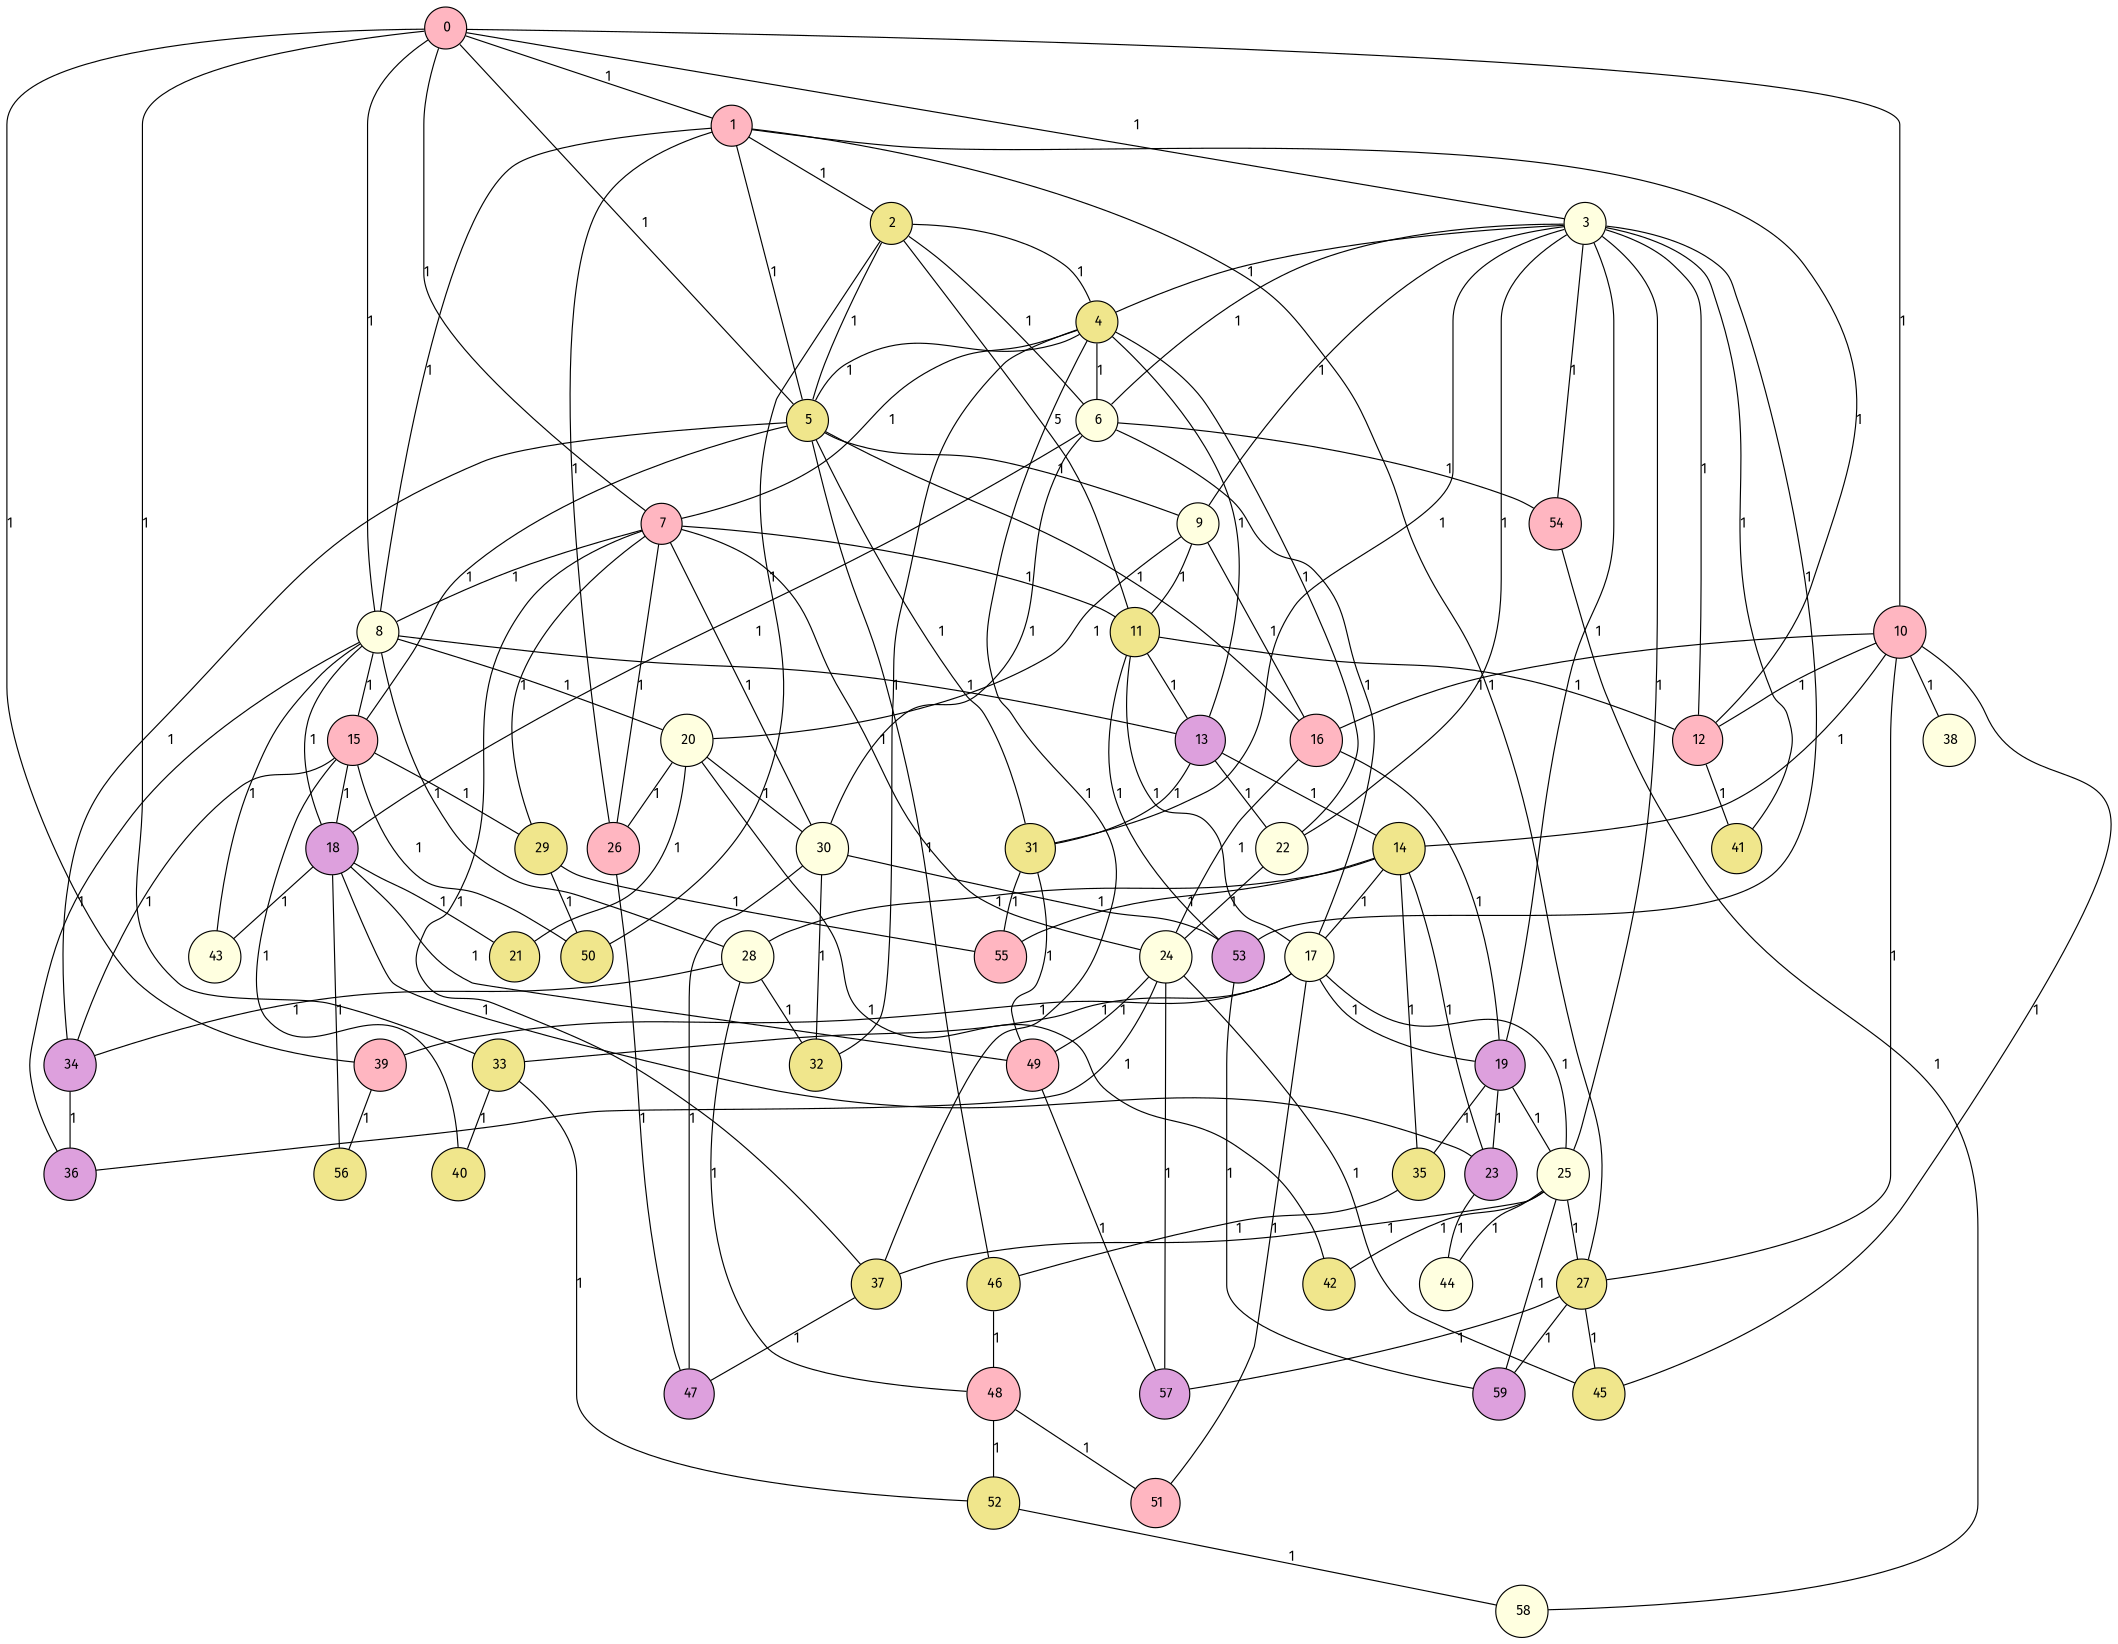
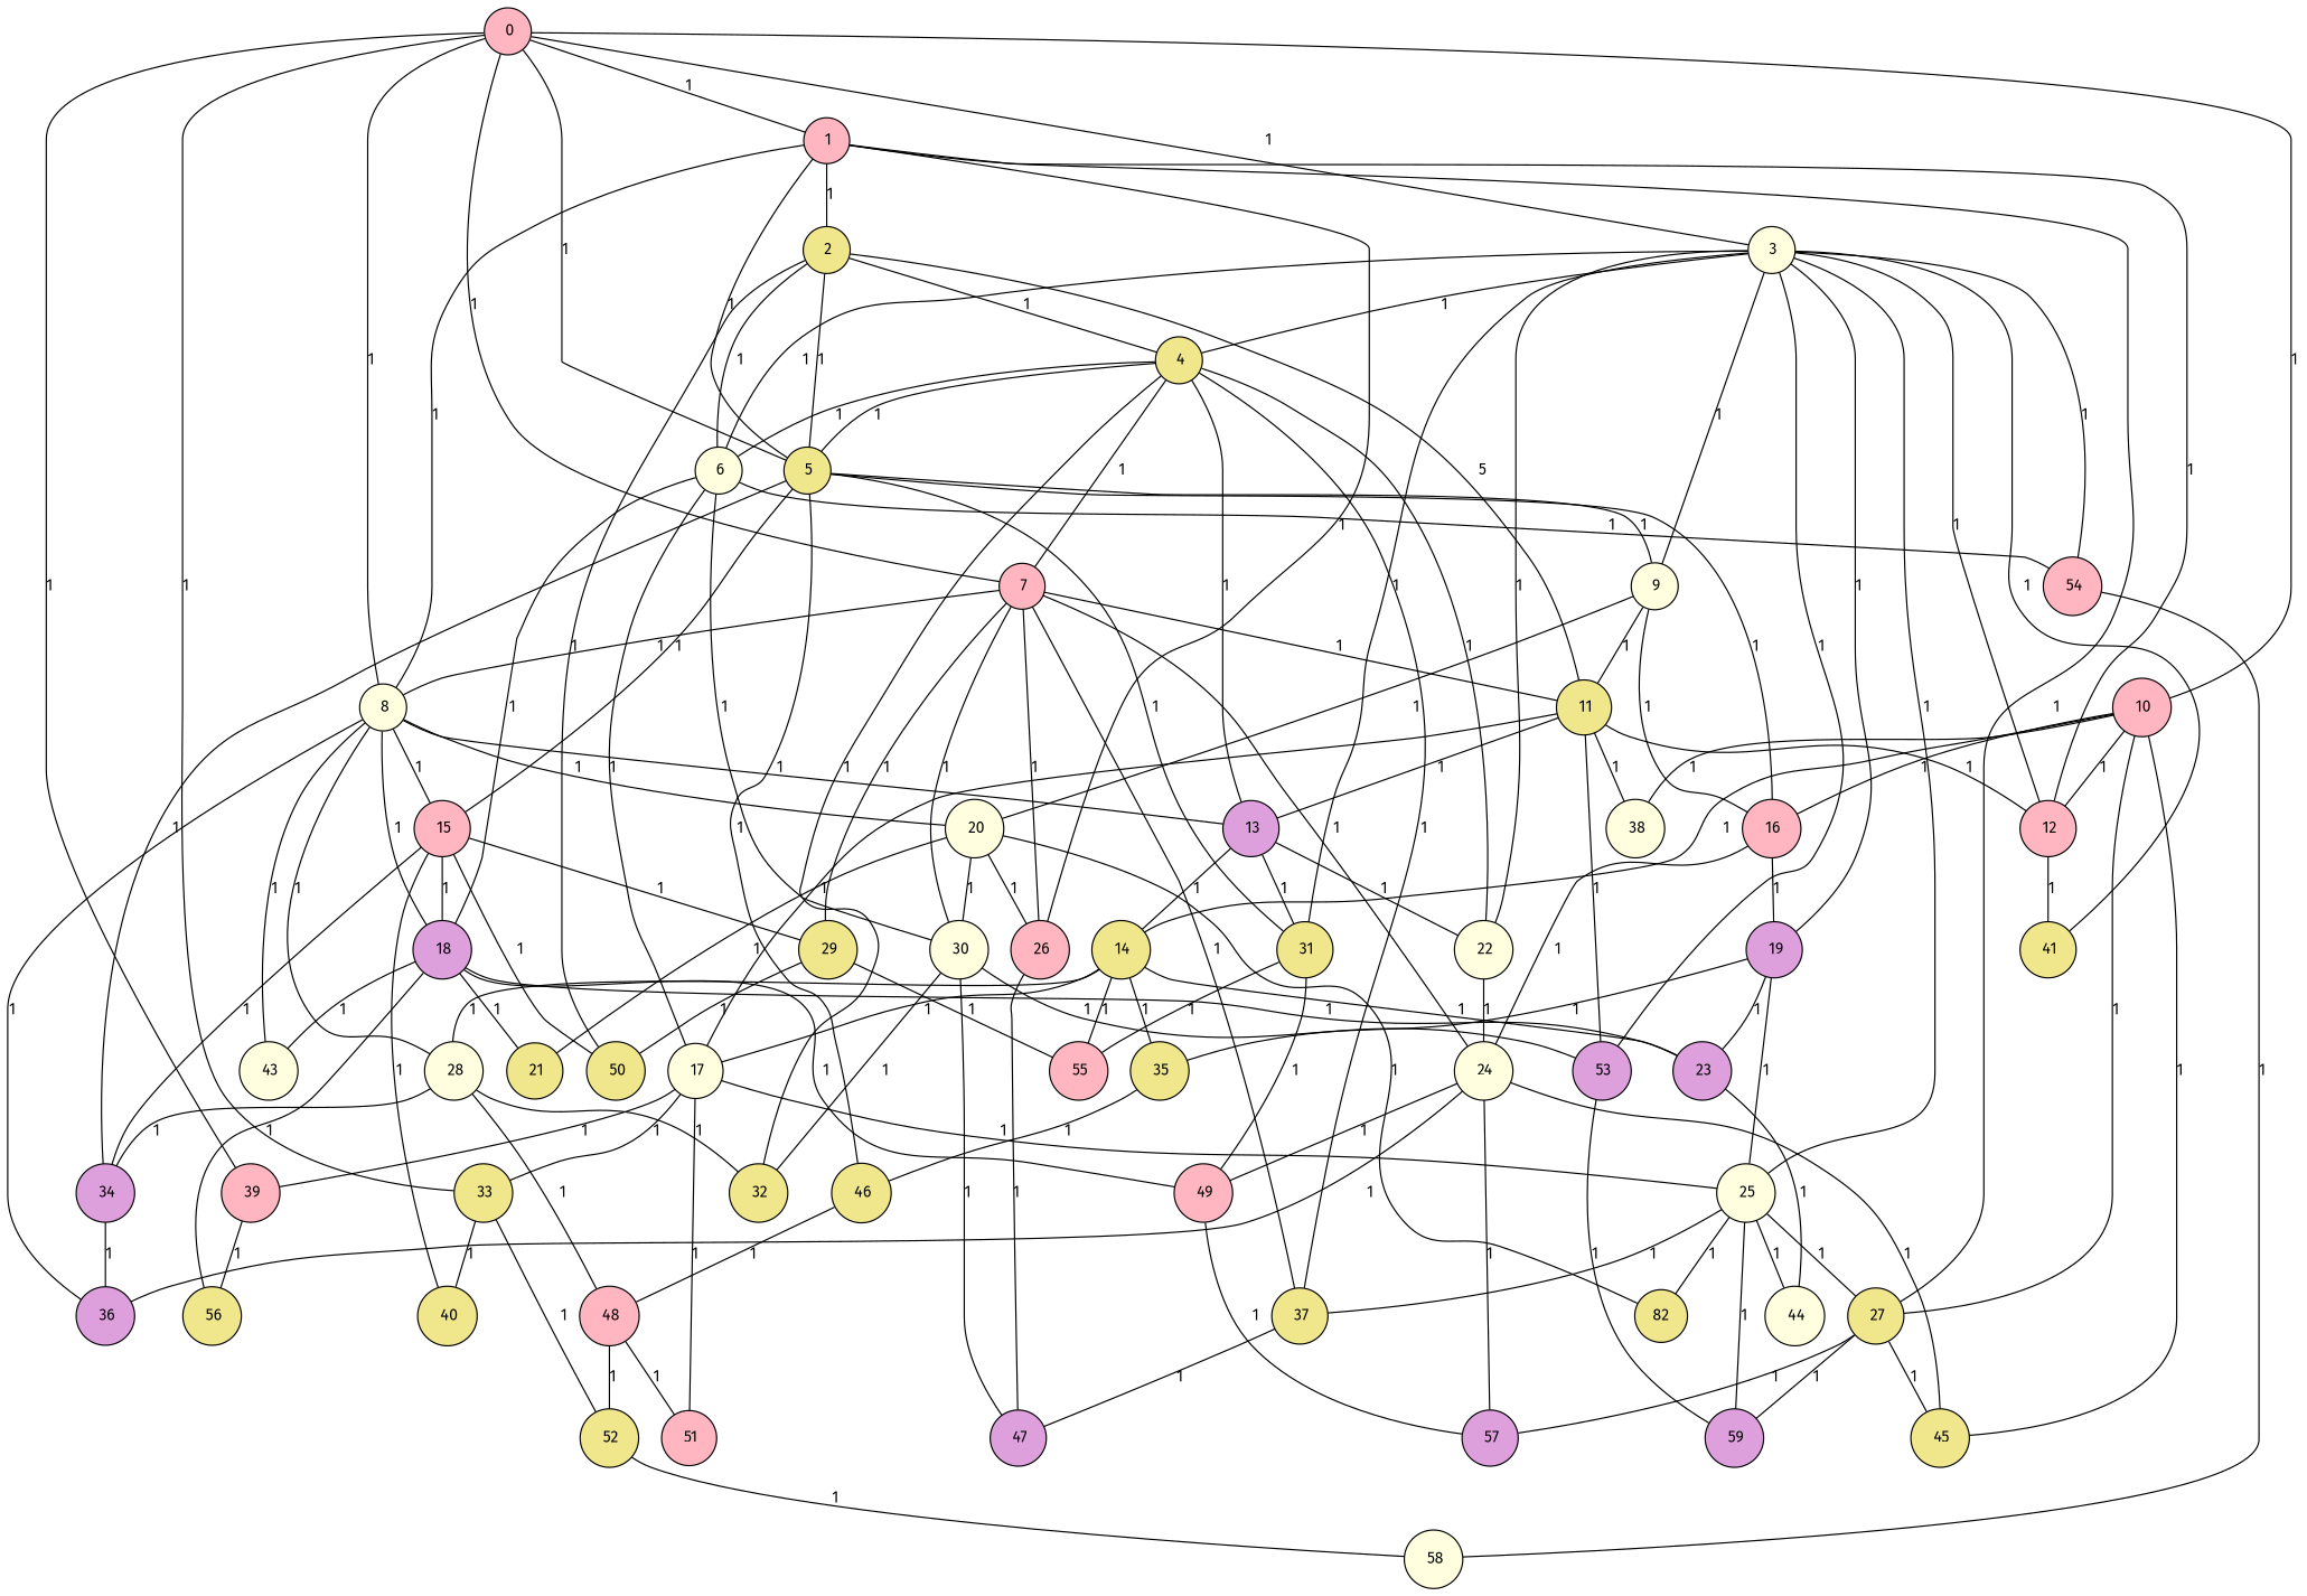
  graph {
    fixedsize="true;"
    fontname="Fira Sans"
    node [color=black fillcolor=khaki fontname="Fira Sans" fontsize=12 hight=.12 shape=circle style=filled]
    edge [fontname="Fira Sans" fontsize=12]
    n1 [fillcolor=lightpink label=" 0" width=.12]
    n2 [fillcolor=lightpink label=" 1" width=.12]
    n3 [fillcolor=lightyellow label=" 3" width=.12]
    n4 [fillcolor=lightpink label=" 7" width=.12]
    n5 [fillcolor=lightyellow label=" 8" width=.12]
    n6 [fillcolor=lightpink label=" 10" width=.12]
    n7 [label=" 33" width=.12]
    n8 [fillcolor=lightpink label=" 39" width=.12]
    n9 [label=" 5" width=.12]
    n10 [label=" 2" width=.12]
    n11 [fillcolor=lightpink label=" 26" width=.12]
    n12 [label=" 27" width=.12]
    n13 [fillcolor=lightpink label=" 12" width=.12]
    n14 [label=" 4" width=.12]
    n15 [fillcolor=lightyellow label=" 6" width=.12]
    n16 [fillcolor=lightyellow label=" 9" width=.12]
    n17 [fillcolor=plum label=" 19" width=.12]
    n18 [fillcolor=lightyellow label=" 22" width=.12]
    n19 [fillcolor=lightyellow label=" 25" width=.12]
    n20 [label=" 31" width=.12]
    n21 [label=" 41" width=.12]
    n22 [fillcolor=plum label=" 53" width=.12]
    n23 [fillcolor=lightpink label=" 54" width=.12]
    n24 [fillcolor=plum label=" 13" width=.12]
    n25 [label=" 32" width=.12]
    n26 [label=" 37" width=.12]
    n27 [label=" 11" width=.12]
    n28 [fillcolor=lightyellow label=" 30" width=.12]
    n29 [fillcolor=lightyellow label=" 24" width=.12]
    n30 [label=" 29" width=.12]
    n31 [fillcolor=lightpink label=" 15" width=.12]
    n32 [fillcolor=plum label=" 18" width=.12]
    n33 [fillcolor=lightyellow label=" 20" width=.12]
    n34 [fillcolor=lightyellow label=" 28" width=.12]
    n35 [fillcolor=plum label=" 36" width=.12]
    n36 [fillcolor=lightyellow label=" 43" width=.12]
    n37 [fillcolor=lightpink label=" 16" width=.12]
    n38 [label=" 14" width=.12]
    n39 [fillcolor=lightyellow label=" 38" width=.12]
    n40 [label=" 45" width=.12]
    n41 [label=" 40" width=.12]
    n42 [label=" 52" width=.12]
    n43 [label=" 56" width=.12]
    n44 [label=" 50" width=.12]
    n45 [fillcolor=plum label=" 34" width=.12]
    n46 [label=" 46" width=.12]
    n47 [fillcolor=plum label=" 47" width=.12]
    n48 [fillcolor=plum label=" 57" width=.12]
    n49 [fillcolor=plum label=" 59" width=.12]
    n50 [fillcolor=lightyellow label=" 17" width=.12]
    n51 [fillcolor=plum label=" 23" width=.12]
    n52 [label=" 35" width=.12]
-   n53 [label=" 42" width=.12]
+   n53 [label=82 width=.12]
    n54 [fillcolor=lightyellow label=" 44" width=.12]
    n55 [fillcolor=lightpink label=" 55" width=.12]
    n56 [fillcolor=lightpink label=" 49" width=.12]
    n57 [fillcolor=lightyellow label=" 58" width=.12]
    n58 [fillcolor=lightpink label=" 48" width=.12]
    n59 [fillcolor=lightpink label=" 51" width=.12]
    n60 [label=" 21" width=.12]
    n1 -- n2 [label=1]
    n1 -- n3 [label=1]
    n1 -- n4 [label=1]
    n1 -- n5 [label=1]
    n1 -- n6 [label=1]
    n1 -- n7 [label=1]
    n1 -- n8 [label=1]
    n1 -- n9 [label=1]
    n2 -- n5 [label=1]
    n2 -- n9 [label=1]
    n2 -- n10 [label=1]
    n2 -- n11 [label=1]
    n2 -- n12 [label=1]
    n2 -- n13 [label=1]
    n3 -- n13 [label=1]
    n3 -- n14 [label=1]
    n3 -- n15 [label=1]
    n3 -- n16 [label=1]
    n3 -- n17 [label=1]
    n3 -- n18 [label=1]
    n3 -- n19 [label=1]
    n3 -- n20 [label=1]
    n3 -- n21 [label=1]
    n3 -- n22 [label=1]
    n3 -- n23 [label=1]
    n4 -- n5 [label=1]
    n4 -- n11 [label=1]
    n4 -- n26 [label=1]
    n4 -- n27 [label=1]
    n4 -- n28 [label=1]
    n4 -- n29 [label=1]
    n4 -- n30 [label=1]
    n5 -- n24 [label=1]
    n5 -- n31 [label=1]
    n5 -- n32 [label=1]
    n5 -- n33 [label=1]
    n5 -- n34 [label=1]
    n5 -- n35 [label=1]
    n5 -- n36 [label=1]
    n6 -- n12 [label=1]
    n6 -- n13 [label=1]
    n6 -- n37 [label=1]
    n6 -- n38 [label=1]
    n6 -- n39 [label=1]
    n6 -- n40 [label=1]
    n7 -- n41 [label=1]
    n7 -- n42 [label=1]
    n8 -- n43 [label=1]
    n9 -- n16 [label=1]
    n9 -- n20 [label=1]
    n9 -- n31 [label=1]
    n9 -- n37 [label=1]
    n9 -- n45 [label=1]
    n9 -- n46 [label=1]
    n10 -- n9 [label=1]
    n10 -- n14 [label=1]
    n10 -- n15 [label=1]
    n10 -- n27 [label=5]
    n10 -- n44 [label=1]
    n11 -- n47 [label=1]
    n12 -- n40 [label=1]
    n12 -- n48 [label=1]
    n12 -- n49 [label=1]
    n13 -- n21 [label=1]
    n14 -- n4 [label=1]
    n14 -- n9 [label=1]
    n14 -- n15 [label=1]
    n14 -- n18 [label=1]
    n14 -- n24 [label=1]
    n14 -- n25 [label=1]
    n14 -- n26 [label=1]
    n15 -- n23 [label=1]
    n15 -- n28 [label=1]
    n15 -- n32 [label=1]
    n15 -- n50 [label=1]
    n16 -- n27 [label=1]
    n16 -- n33 [label=1]
    n16 -- n37 [label=1]
    n17 -- n19 [label=1]
    n17 -- n51 [label=1]
    n17 -- n52 [label=1]
    n18 -- n29 [label=1]
    n19 -- n12 [label=1]
    n19 -- n26 [label=1]
    n19 -- n49 [label=1]
    n19 -- n53 [label=1]
    n19 -- n54 [label=1]
    n20 -- n55 [label=1]
    n20 -- n56 [label=1]
    n22 -- n49 [label=1]
    n23 -- n57 [label=1]
    n24 -- n18 [label=1]
    n24 -- n20 [label=1]
    n24 -- n38 [label=1]
    n26 -- n47 [label=1]
    n27 -- n13 [label=1]
    n27 -- n22 [label=1]
    n27 -- n24 [label=1]
+   n27 -- n39 [label=1]
    n27 -- n50 [label=1]
    n28 -- n22 [label=1]
    n28 -- n25 [label=1]
    n28 -- n47 [label=1]
    n29 -- n35 [label=1]
    n29 -- n40 [label=1]
    n29 -- n48 [label=1]
    n29 -- n56 [label=1]
    n30 -- n44 [label=1]
    n30 -- n55 [label=1]
    n31 -- n30 [label=1]
    n31 -- n32 [label=1]
    n31 -- n41 [label=1]
    n31 -- n44 [label=1]
    n31 -- n45 [label=1]
    n32 -- n36 [label=1]
    n32 -- n43 [label=1]
    n32 -- n51 [label=1]
    n32 -- n56 [label=1]
    n32 -- n60 [label=1]
    n33 -- n11 [label=1]
    n33 -- n28 [label=1]
    n33 -- n53 [label=1]
    n33 -- n60 [label=1]
    n34 -- n25 [label=1]
    n34 -- n45 [label=1]
    n34 -- n58 [label=1]
    n37 -- n17 [label=1]
    n37 -- n29 [label=1]
    n38 -- n34 [label=1]
    n38 -- n50 [label=1]
    n38 -- n51 [label=1]
    n38 -- n52 [label=1]
    n38 -- n55 [label=1]
    n42 -- n57 [label=1]
    n45 -- n35 [label=1]
    n46 -- n58 [label=1]
    n50 -- n7 [label=1]
    n50 -- n8 [label=1]
-   n50 -- n17 [label=1]
    n50 -- n19 [label=1]
    n50 -- n59 [label=1]
    n51 -- n54 [label=1]
    n52 -- n46 [label=1]
    n56 -- n48 [label=1]
    n58 -- n42 [label=1]
    n58 -- n59 [label=1]
  }
